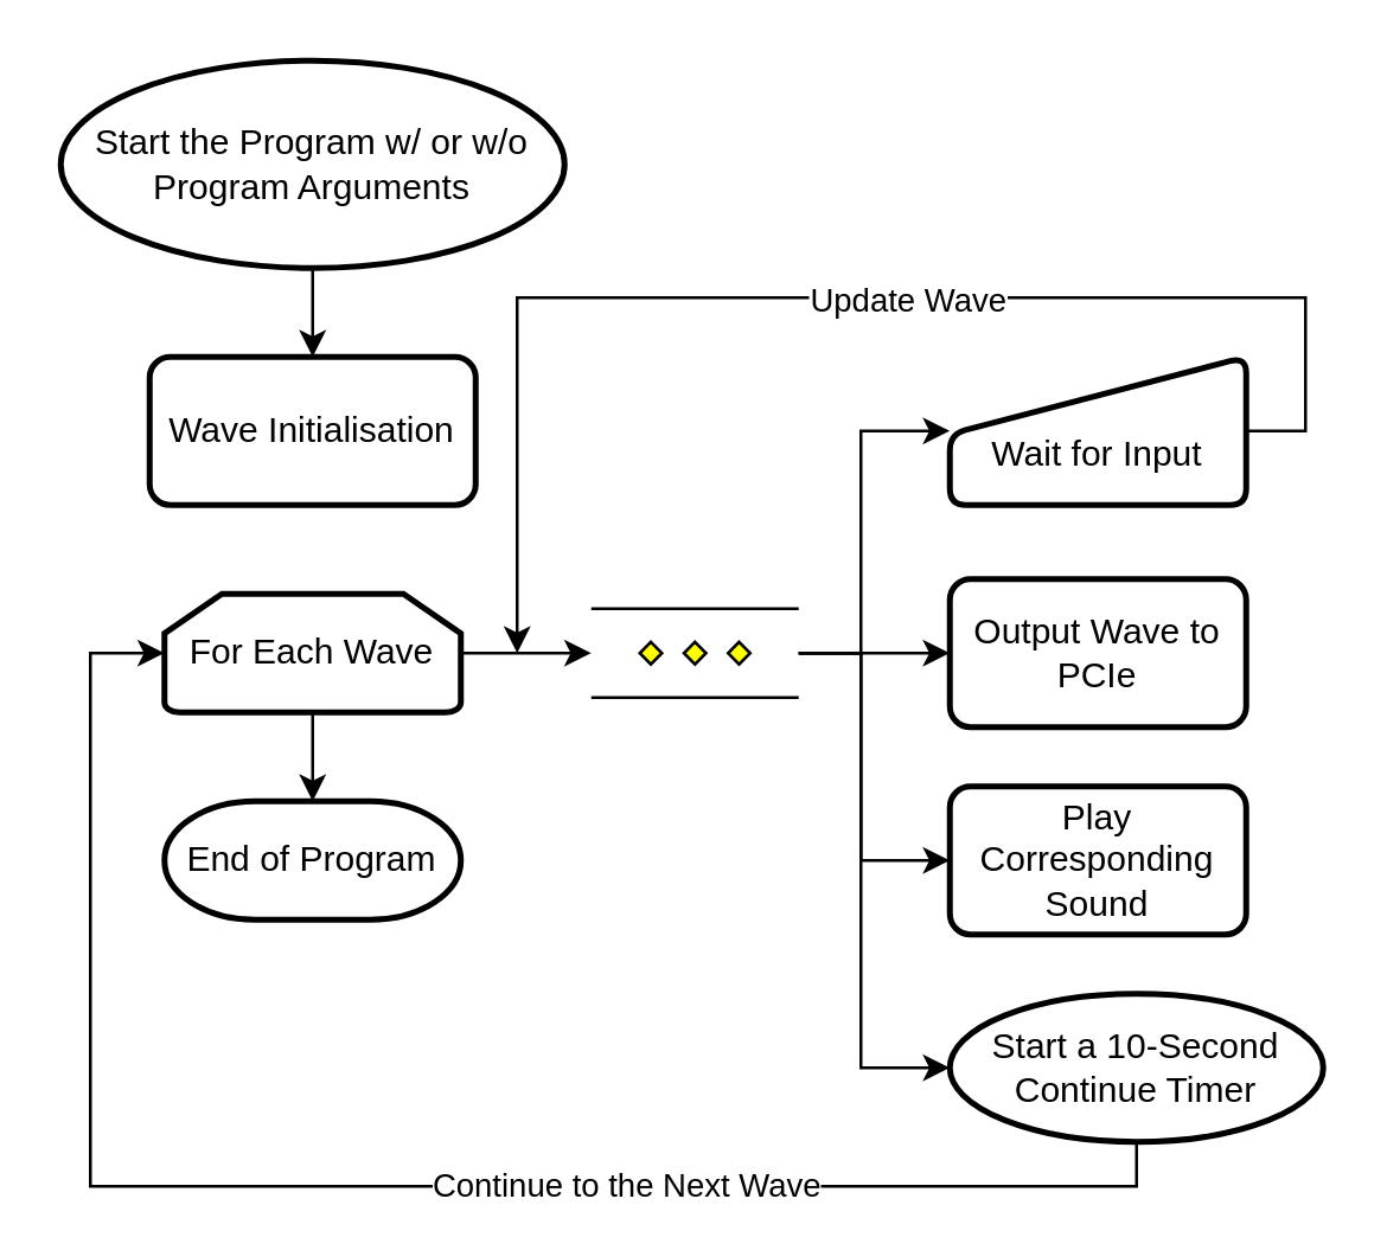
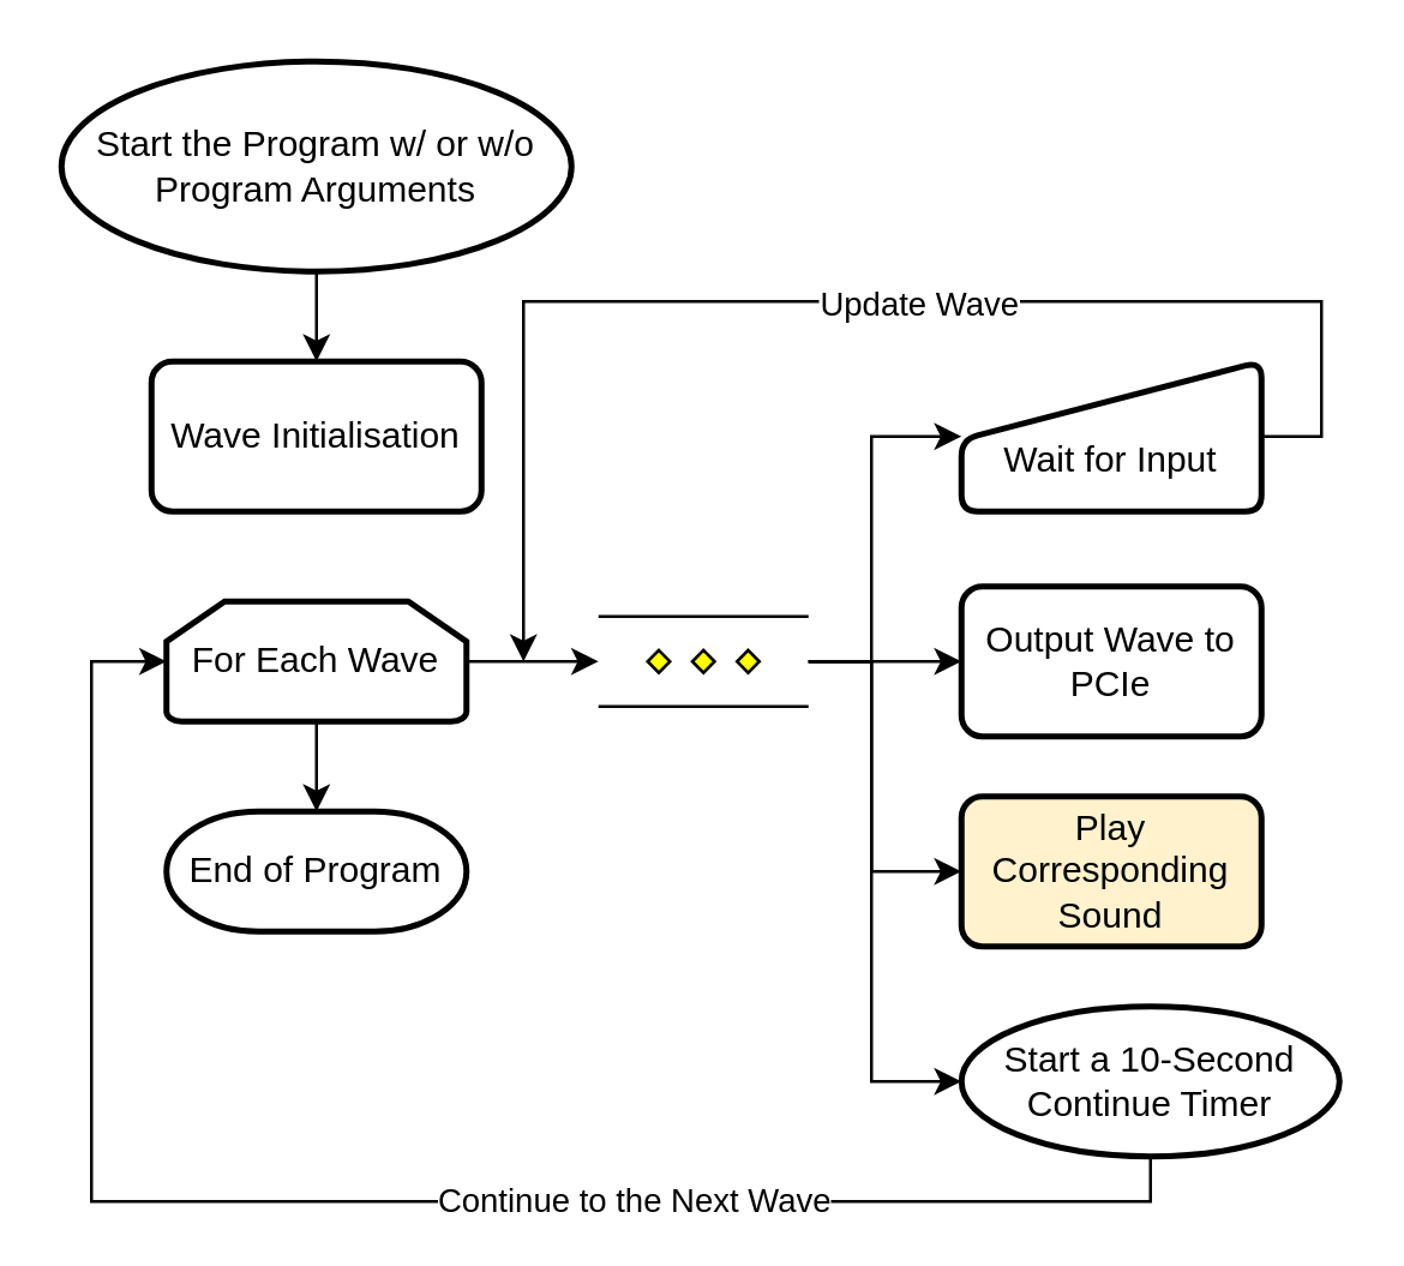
  <mxCell id="0" />
  <mxCell id="1" parent="0" />
  <mxCell id="2" style="edgeStyle=orthogonalEdgeStyle;rounded=0;orthogonalLoop=1;jettySize=auto;html=1;exitX=0.5;exitY=1;exitDx=0;exitDy=0;exitPerimeter=0;entryX=0.5;entryY=0;entryDx=0;entryDy=0;" edge="1" parent="1" source="3" target="4"><mxGeometry relative="1" as="geometry" /></mxCell>
  <mxCell id="3" value="Start the Program w/ or w/o Program Arguments" style="strokeWidth=2;html=1;shape=mxgraph.flowchart.start_1;whiteSpace=wrap;" vertex="1" parent="1"><mxGeometry x="20" y="20" width="170" height="70" as="geometry" /></mxCell>
  <mxCell id="4" value="Wave Initialisation" style="rounded=1;whiteSpace=wrap;html=1;absoluteArcSize=1;arcSize=14;strokeWidth=2;" vertex="1" parent="1"><mxGeometry x="50" y="120" width="110" height="50" as="geometry" /></mxCell>
  <mxCell id="5" style="edgeStyle=orthogonalEdgeStyle;rounded=0;orthogonalLoop=1;jettySize=auto;html=1;exitX=0.5;exitY=1;exitDx=0;exitDy=0;exitPerimeter=0;entryX=0.5;entryY=0;entryDx=0;entryDy=0;entryPerimeter=0;" edge="1" parent="1" source="11" target="20"><mxGeometry relative="1" as="geometry" /></mxCell>
  <mxCell id="6" style="edgeStyle=orthogonalEdgeStyle;rounded=0;orthogonalLoop=1;jettySize=auto;html=1;entryX=0;entryY=0.5;entryDx=0;entryDy=0;exitX=1;exitY=0.5;exitDx=0;exitDy=0;exitPerimeter=0;" edge="1" parent="1" source="21" target="15"><mxGeometry relative="1" as="geometry"><mxPoint x="300" y="180" as="sourcePoint" /></mxGeometry></mxCell>
  <mxCell id="7" style="edgeStyle=orthogonalEdgeStyle;rounded=0;orthogonalLoop=1;jettySize=auto;html=1;entryX=0;entryY=0.5;entryDx=0;entryDy=0;entryPerimeter=0;exitX=1;exitY=0.5;exitDx=0;exitDy=0;exitPerimeter=0;" edge="1" parent="1" source="21" target="14"><mxGeometry relative="1" as="geometry"><mxPoint x="340" y="160" as="sourcePoint" /><Array as="points"><mxPoint x="290" y="220" /><mxPoint x="290" y="360" /></Array></mxGeometry></mxCell>
  <mxCell id="8" style="edgeStyle=orthogonalEdgeStyle;rounded=0;orthogonalLoop=1;jettySize=auto;html=1;entryX=0;entryY=0.5;entryDx=0;entryDy=0;exitX=1;exitY=0.5;exitDx=0;exitDy=0;exitPerimeter=0;" edge="1" parent="1" source="21" target="16"><mxGeometry relative="1" as="geometry"><mxPoint x="330" y="260" as="sourcePoint" /><Array as="points"><mxPoint x="290" y="220" /><mxPoint x="290" y="290" /></Array></mxGeometry></mxCell>
  <mxCell id="9" style="edgeStyle=orthogonalEdgeStyle;rounded=0;orthogonalLoop=1;jettySize=auto;html=1;entryX=0;entryY=0.5;entryDx=0;entryDy=0;exitX=1;exitY=0.5;exitDx=0;exitDy=0;exitPerimeter=0;" edge="1" parent="1" source="21" target="19"><mxGeometry relative="1" as="geometry"><mxPoint x="310" y="200" as="sourcePoint" /><Array as="points"><mxPoint x="290" y="220" /><mxPoint x="290" y="145" /></Array></mxGeometry></mxCell>
  <mxCell id="10" style="edgeStyle=orthogonalEdgeStyle;rounded=0;orthogonalLoop=1;jettySize=auto;html=1;exitX=1;exitY=0.5;exitDx=0;exitDy=0;exitPerimeter=0;entryX=0;entryY=0.5;entryDx=0;entryDy=0;entryPerimeter=0;" edge="1" parent="1" source="11" target="21"><mxGeometry relative="1" as="geometry" /></mxCell>
  <mxCell id="11" value="For Each Wave" style="strokeWidth=2;html=1;shape=mxgraph.flowchart.loop_limit;whiteSpace=wrap;" vertex="1" parent="1"><mxGeometry x="55" y="200" width="100" height="40" as="geometry" /></mxCell>
  <mxCell id="12" style="edgeStyle=orthogonalEdgeStyle;rounded=0;orthogonalLoop=1;jettySize=auto;html=1;exitX=0.5;exitY=1;exitDx=0;exitDy=0;exitPerimeter=0;entryX=0;entryY=0.5;entryDx=0;entryDy=0;entryPerimeter=0;" edge="1" parent="1" source="14" target="11"><mxGeometry relative="1" as="geometry"><Array as="points"><mxPoint x="383" y="400" /><mxPoint x="30" y="400" /><mxPoint x="30" y="220" /></Array></mxGeometry></mxCell>
  <mxCell id="13" value="Continue to the Next Wave" style="edgeLabel;html=1;align=center;verticalAlign=middle;resizable=0;points=[];" vertex="1" connectable="0" parent="12"><mxGeometry x="-0.298" y="-1" relative="1" as="geometry"><mxPoint x="13" as="offset" /></mxGeometry></mxCell>
  <mxCell id="14" value="Start a 10-Second&lt;br&gt;Continue Timer" style="strokeWidth=2;html=1;shape=mxgraph.flowchart.start_1;whiteSpace=wrap;" vertex="1" parent="1"><mxGeometry x="320" y="335" width="126" height="50" as="geometry" /></mxCell>
  <mxCell id="15" value="Output Wave to PCIe" style="rounded=1;whiteSpace=wrap;html=1;absoluteArcSize=1;arcSize=14;strokeWidth=2;" vertex="1" parent="1"><mxGeometry x="320" y="195" width="100" height="50" as="geometry" /></mxCell>
- <mxCell id="16" value="Play Corresponding Sound" style="rounded=1;whiteSpace=wrap;html=1;absoluteArcSize=1;arcSize=14;strokeWidth=2;" vertex="1" parent="1"><mxGeometry x="320" y="265" width="100" height="50" as="geometry" /></mxCell>
+ <mxCell id="16" value="Play Corresponding Sound" style="rounded=1;whiteSpace=wrap;html=1;absoluteArcSize=1;arcSize=14;strokeWidth=2;fillColor=#fff2cc;" vertex="1" parent="1"><mxGeometry x="320" y="265" width="100" height="50" as="geometry" /></mxCell>
  <mxCell id="17" style="edgeStyle=orthogonalEdgeStyle;rounded=0;orthogonalLoop=1;jettySize=auto;html=1;exitX=1;exitY=0.5;exitDx=0;exitDy=0;" edge="1" parent="1" source="19"><mxGeometry relative="1" as="geometry"><mxPoint x="174" y="220" as="targetPoint" /><mxPoint x="338" y="145" as="sourcePoint" /><Array as="points"><mxPoint x="440" y="145" /><mxPoint x="440" y="100" /><mxPoint x="174" y="100" /></Array></mxGeometry></mxCell>
  <mxCell id="18" value="Update Wave" style="edgeLabel;html=1;align=center;verticalAlign=middle;resizable=0;points=[];" vertex="1" connectable="0" parent="17"><mxGeometry x="-0.05" relative="1" as="geometry"><mxPoint x="14" as="offset" /></mxGeometry></mxCell>
  <mxCell id="19" value="&lt;br&gt;Wait for Input" style="html=1;strokeWidth=2;shape=manualInput;whiteSpace=wrap;rounded=1;size=26;arcSize=11;" vertex="1" parent="1"><mxGeometry x="320" y="120" width="100" height="50" as="geometry" /></mxCell>
  <mxCell id="20" value="End of Program" style="strokeWidth=2;html=1;shape=mxgraph.flowchart.terminator;whiteSpace=wrap;" vertex="1" parent="1"><mxGeometry x="55" y="270" width="100" height="40" as="geometry" /></mxCell>
  <mxCell id="21" value="" style="verticalLabelPosition=bottom;verticalAlign=top;html=1;shape=mxgraph.flowchart.parallel_mode;pointerEvents=1" vertex="1" parent="1"><mxGeometry x="199" y="205" width="70" height="30" as="geometry" /></mxCell>
